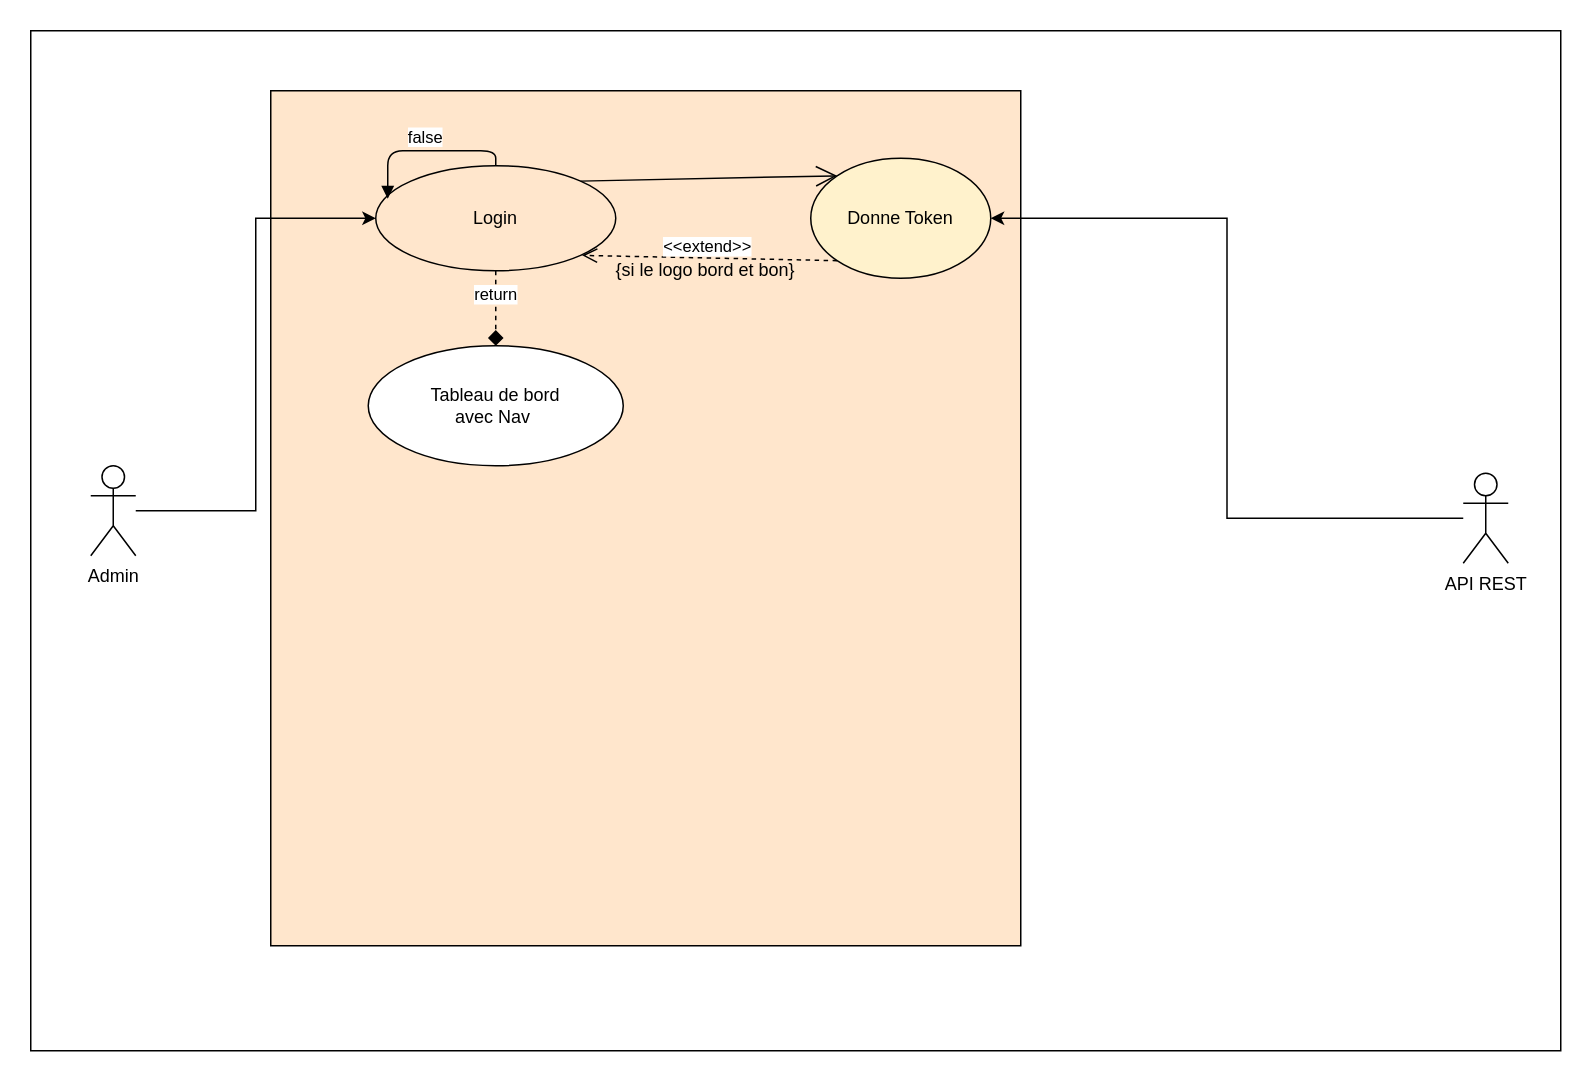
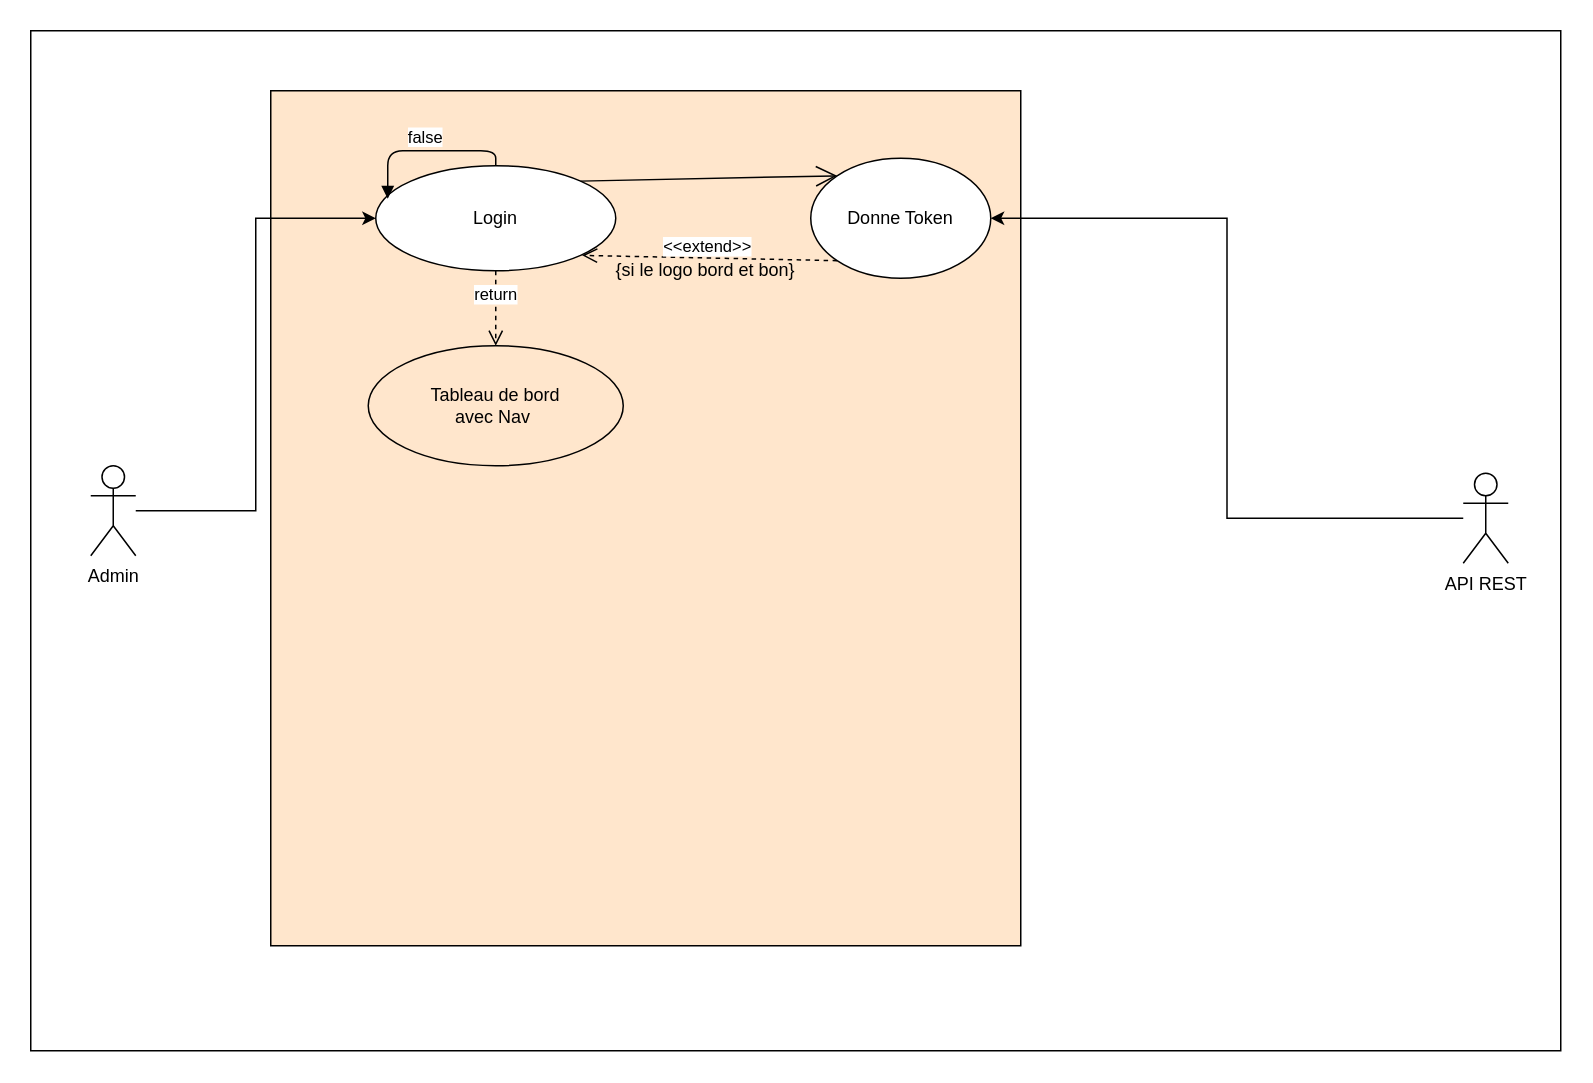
  <mxCell id="0" />
  <mxCell id="1" parent="0" />
  <mxCell id="2" value="" style="rounded=0;whiteSpace=wrap;html=1;fillColor=#FFFFFF;" vertex="1" parent="1"><mxGeometry x="20" y="20" width="1020" height="680" as="geometry" /></mxCell>
  <mxCell id="3" value="" style="rounded=0;whiteSpace=wrap;html=1;fillColor=#FFE6CC;" vertex="1" parent="1"><mxGeometry x="180" y="60" width="500" height="570" as="geometry" /></mxCell>
- <mxCell id="4" value="Login" style="ellipse;whiteSpace=wrap;html=1;fillColor=#ffe6cc;" vertex="1" parent="1"><mxGeometry x="250" y="110" width="160" height="70" as="geometry" /></mxCell>
+ <mxCell id="4" value="Login" style="ellipse;whiteSpace=wrap;html=1;fillColor=#FFFFFF;" vertex="1" parent="1"><mxGeometry x="250" y="110" width="160" height="70" as="geometry" /></mxCell>
  <mxCell id="5" style="edgeStyle=orthogonalEdgeStyle;rounded=0;orthogonalLoop=1;jettySize=auto;html=1;entryX=0;entryY=0.5;entryDx=0;entryDy=0;" edge="1" parent="1" source="6" target="4"><mxGeometry relative="1" as="geometry" /></mxCell>
  <mxCell id="6" value="Admin" style="shape=umlActor;verticalLabelPosition=bottom;verticalAlign=top;html=1;outlineConnect=0;fillColor=#FFFFFF;" vertex="1" parent="1"><mxGeometry x="60" y="310" width="30" height="60" as="geometry" /></mxCell>
- <mxCell id="7" value="Donne Token" style="ellipse;whiteSpace=wrap;html=1;fillColor=#fff2cc;" vertex="1" parent="1"><mxGeometry x="540" y="105" width="120" height="80" as="geometry" /></mxCell>
+ <mxCell id="7" value="Donne Token" style="ellipse;whiteSpace=wrap;html=1;fillColor=#FFFFFF;" vertex="1" parent="1"><mxGeometry x="540" y="105" width="120" height="80" as="geometry" /></mxCell>
  <mxCell id="8" style="edgeStyle=orthogonalEdgeStyle;rounded=0;orthogonalLoop=1;jettySize=auto;html=1;entryX=1;entryY=0.5;entryDx=0;entryDy=0;" edge="1" parent="1" source="9" target="7"><mxGeometry relative="1" as="geometry" /></mxCell>
  <mxCell id="9" value="API REST" style="shape=umlActor;verticalLabelPosition=bottom;verticalAlign=top;html=1;outlineConnect=0;fillColor=#FFFFFF;" vertex="1" parent="1"><mxGeometry x="975" y="315" width="30" height="60" as="geometry" /></mxCell>
  <mxCell id="10" value="&amp;lt;&amp;lt;extend&amp;gt;&amp;gt;" style="html=1;verticalAlign=bottom;endArrow=open;dashed=1;endSize=8;entryX=1;entryY=1;entryDx=0;entryDy=0;exitX=0;exitY=1;exitDx=0;exitDy=0;" edge="1" parent="1" source="7"><mxGeometry x="0.026" y="2" relative="1" as="geometry"><mxPoint x="598.574" y="208.284" as="sourcePoint" /><mxPoint x="387.569" y="169.749" as="targetPoint" /><mxPoint as="offset" /></mxGeometry></mxCell>
  <mxCell id="11" value="" style="endArrow=open;endFill=1;endSize=12;html=1;exitX=1;exitY=0;exitDx=0;exitDy=0;entryX=0;entryY=0;entryDx=0;entryDy=0;" edge="1" parent="1" source="4" target="7"><mxGeometry width="160" relative="1" as="geometry"><mxPoint x="390" y="280" as="sourcePoint" /><mxPoint x="550" y="280" as="targetPoint" /></mxGeometry></mxCell>
  <mxCell id="12" value="false" style="html=1;verticalAlign=bottom;endArrow=block;exitX=0.5;exitY=0;exitDx=0;exitDy=0;entryX=0.05;entryY=0.314;entryDx=0;entryDy=0;entryPerimeter=0;" edge="1" parent="1" source="4" target="4"><mxGeometry width="80" relative="1" as="geometry"><mxPoint x="330" y="180" as="sourcePoint" /><mxPoint x="255" y="140" as="targetPoint" /><Array as="points"><mxPoint x="330" y="100" /><mxPoint x="258" y="100" /></Array></mxGeometry></mxCell>
  <mxCell id="13" value="{si le logo bord et bon}" style="text;html=1;strokeColor=none;fillColor=none;align=center;verticalAlign=middle;whiteSpace=wrap;rounded=0;" vertex="1" parent="1"><mxGeometry x="380" y="170" width="180" height="20" as="geometry" /></mxCell>
- <mxCell id="14" value="Tableau de bord&lt;br&gt;avec Nav&amp;nbsp;" style="ellipse;whiteSpace=wrap;html=1;fillColor=#FFFFFF;" vertex="1" parent="1"><mxGeometry x="245" y="230" width="170" height="80" as="geometry" /></mxCell>
- <mxCell id="15" value="return" style="html=1;verticalAlign=bottom;endArrow=diamond;dashed=1;endSize=8;entryX=0.5;entryY=0;entryDx=0;entryDy=0;exitX=0.5;exitY=1;exitDx=0;exitDy=0;" edge="1" parent="1" source="4" target="14"><mxGeometry relative="1" as="geometry"><mxPoint x="560" y="380" as="sourcePoint" /><mxPoint x="480" y="380" as="targetPoint" /></mxGeometry></mxCell>
+ <mxCell id="14" value="Tableau de bord&lt;br&gt;avec Nav&amp;nbsp;" style="ellipse;whiteSpace=wrap;html=1;fillColor=#ffe6cc;" vertex="1" parent="1"><mxGeometry x="245" y="230" width="170" height="80" as="geometry" /></mxCell>
+ <mxCell id="15" value="return" style="html=1;verticalAlign=bottom;endArrow=open;dashed=1;endSize=8;entryX=0.5;entryY=0;entryDx=0;entryDy=0;exitX=0.5;exitY=1;exitDx=0;exitDy=0;" edge="1" parent="1" source="4" target="14"><mxGeometry relative="1" as="geometry"><mxPoint x="560" y="380" as="sourcePoint" /><mxPoint x="480" y="380" as="targetPoint" /></mxGeometry></mxCell>
